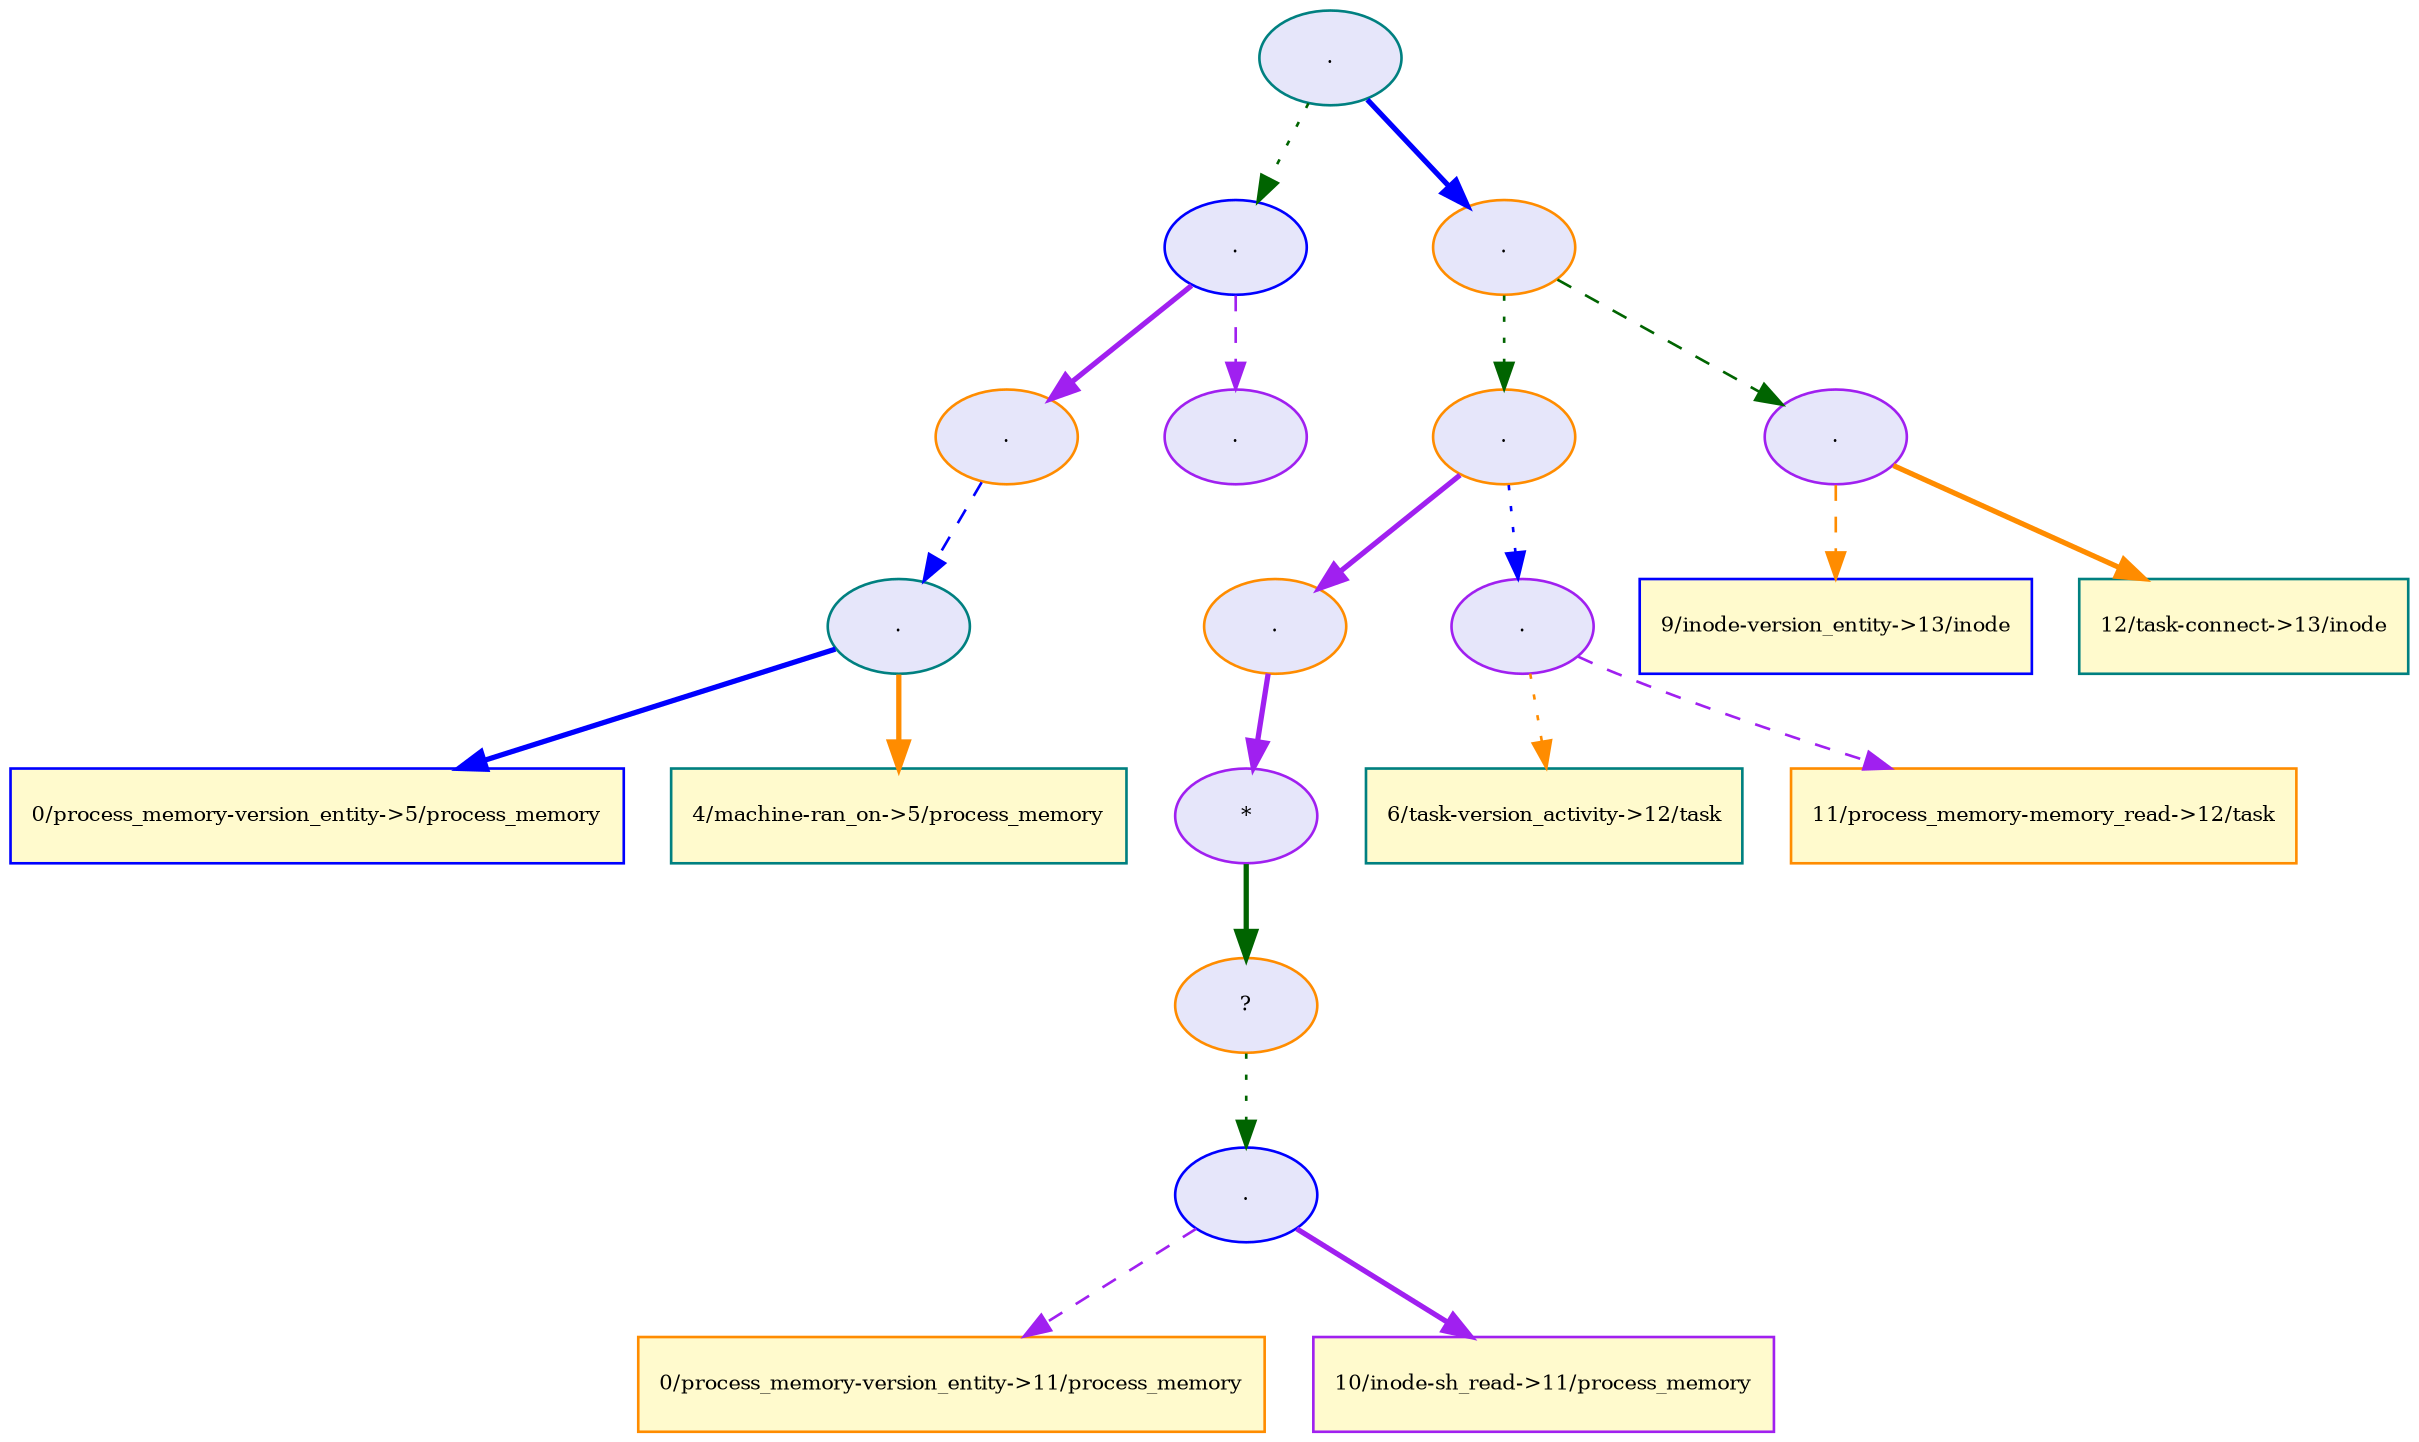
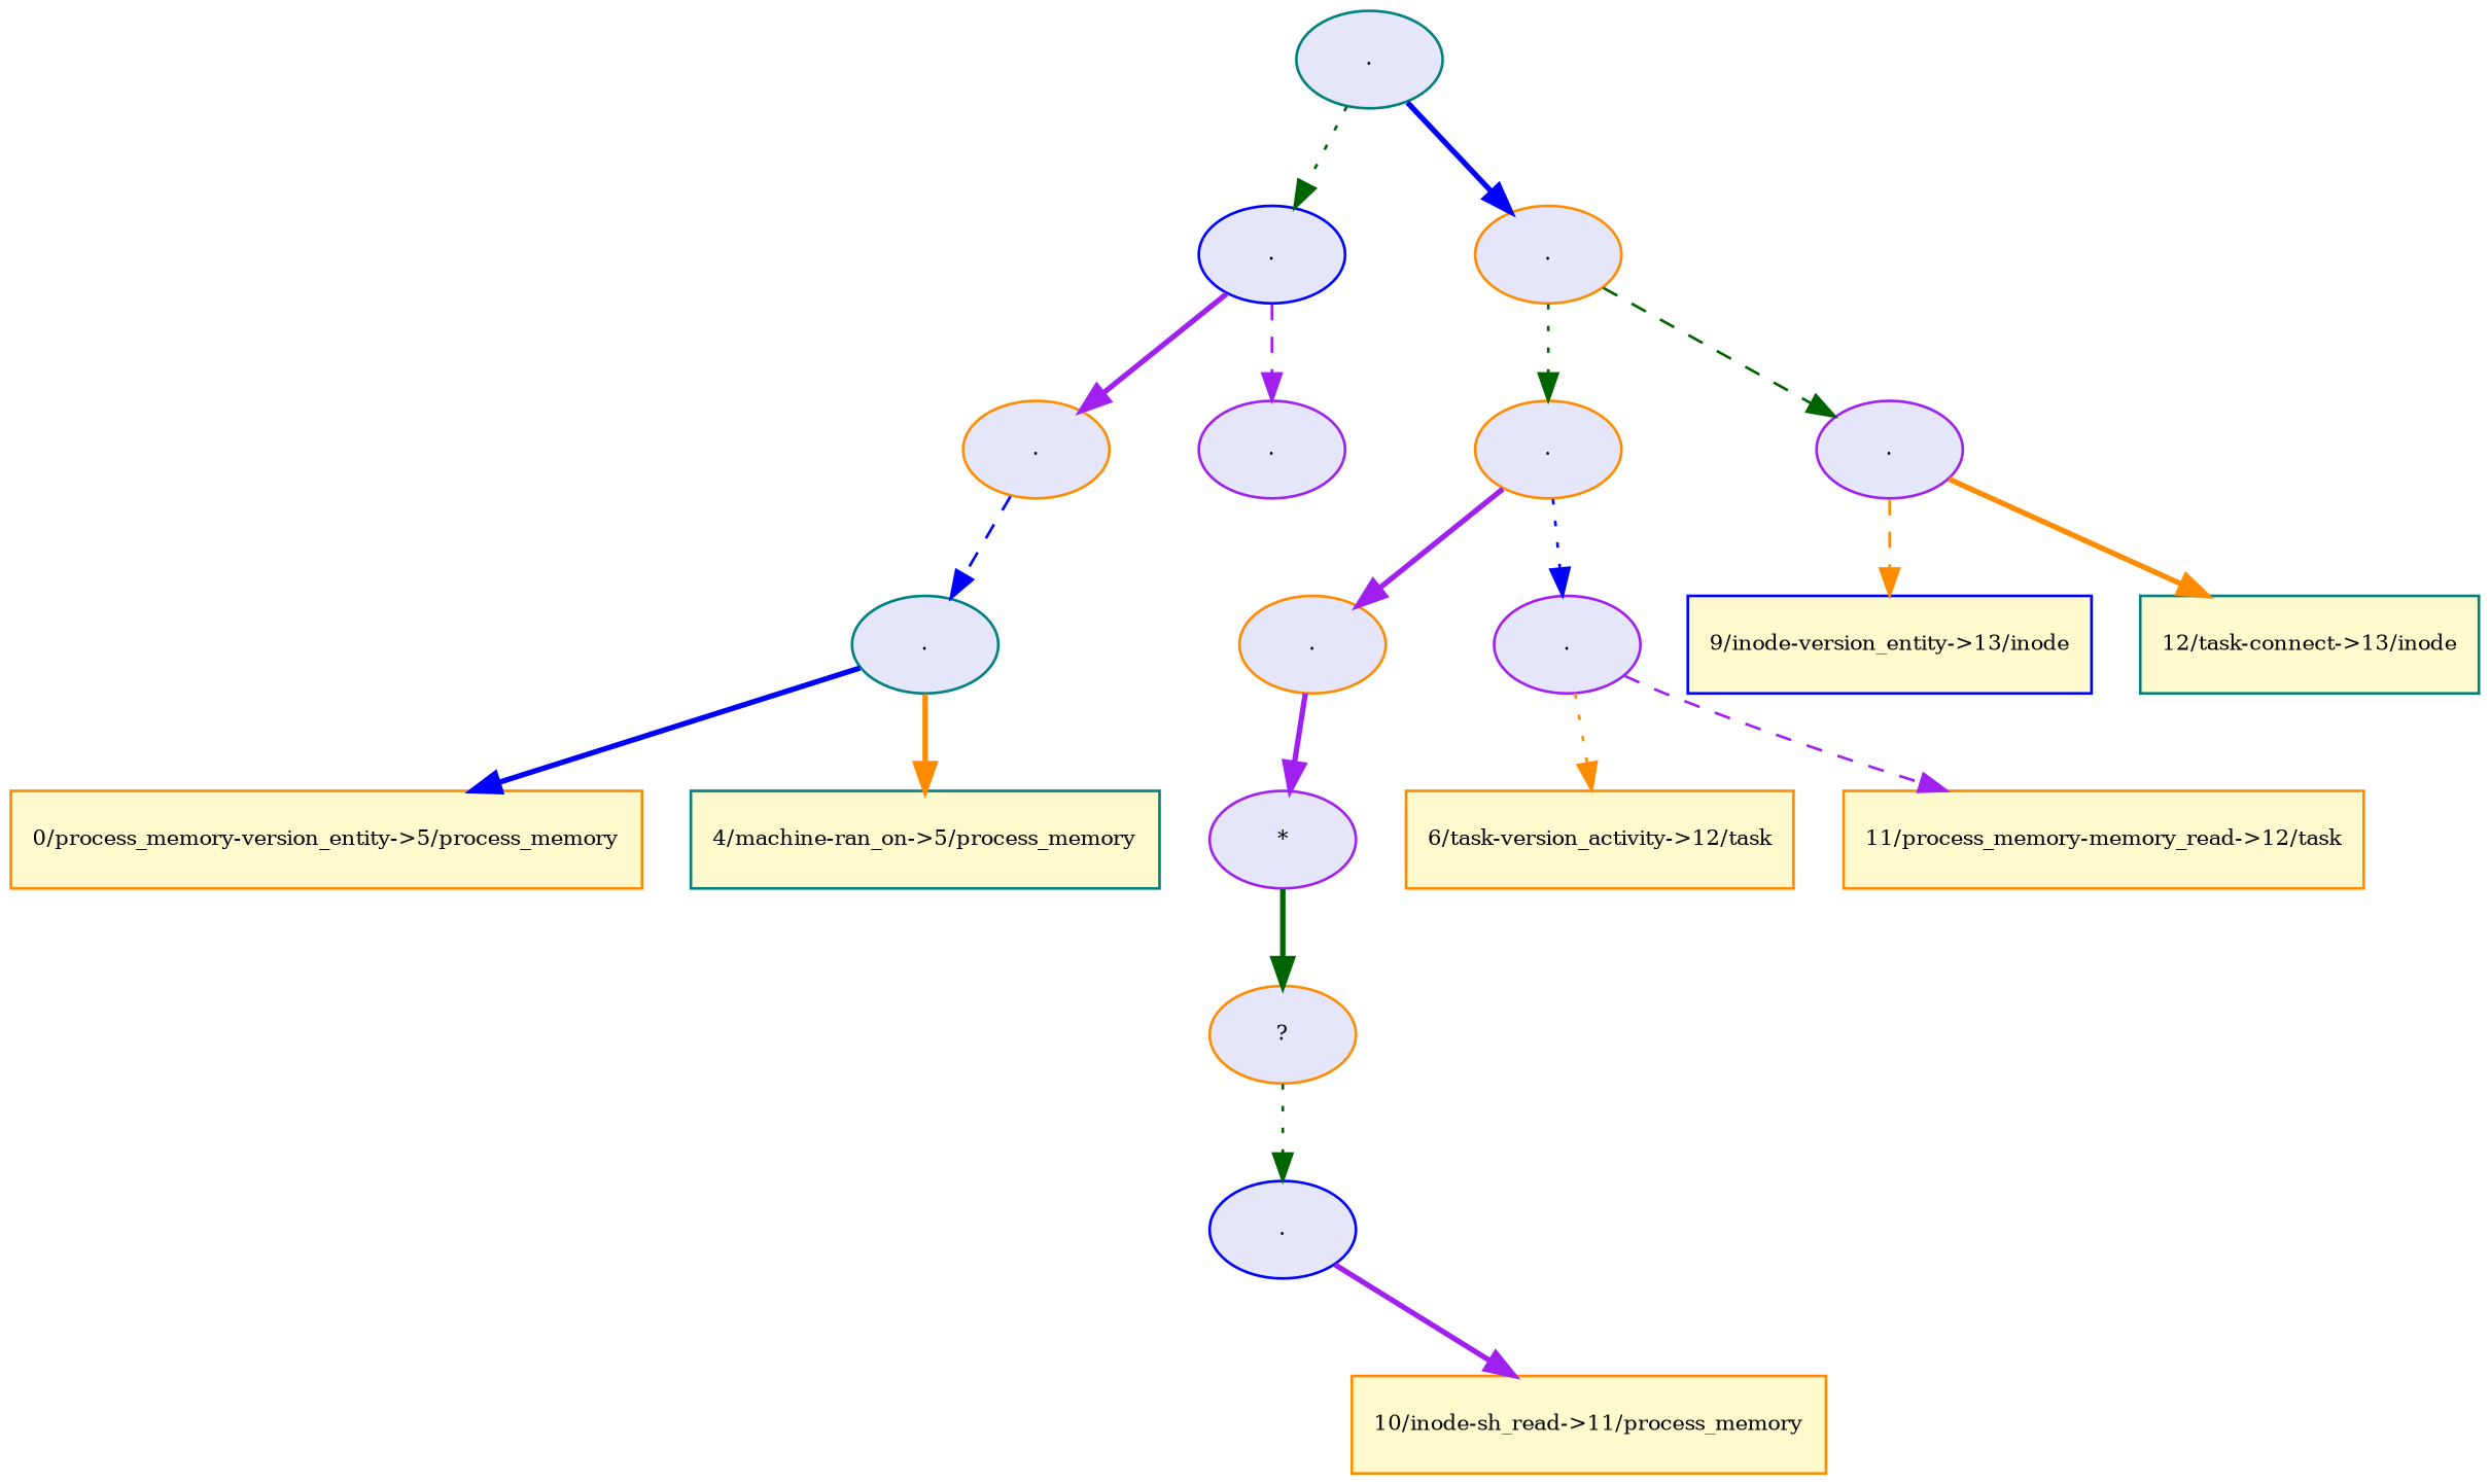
  digraph {
    node [color=darkorange fillcolor="#e6e6fa" fontsize=8 shape=ellipse style=filled]
    edge [color=purple fontsize=8 style=bold]
    n1 [color=teal label="."]
    n2 [color=blue label="."]
    n3 [label="."]
    n4 [label="."]
    n5 [color=purple label="."]
    n6 [label="."]
    n7 [color=purple label="."]
    n8 [color=teal label="."]
-   n9 [color=blue fillcolor="#fffacd" label="0/process_memory-version_entity->5/process_memory" shape=rectangle]
+   n9 [fillcolor="#fffacd" label="0/process_memory-version_entity->5/process_memory" shape=rectangle]
    n10 [color=teal fillcolor="#fffacd" label="4/machine-ran_on->5/process_memory" shape=rectangle]
    n11 [label="."]
    n12 [color=purple label="."]
    n13 [color=blue fillcolor="#fffacd" label="9/inode-version_entity->13/inode" shape=rectangle]
    n14 [color=teal fillcolor="#fffacd" label="12/task-connect->13/inode" shape=rectangle]
    n15 [color=purple label="*"]
-   n16 [color=teal fillcolor="#fffacd" label="6/task-version_activity->12/task" shape=rectangle]
+   n16 [fillcolor="#fffacd" label="6/task-version_activity->12/task" shape=rectangle]
    n17 [fillcolor="#fffacd" label="11/process_memory-memory_read->12/task" shape=rectangle]
    n18 [label="?"]
    n19 [color=blue label="."]
-   n20 [fillcolor="#fffacd" label="0/process_memory-version_entity->11/process_memory" shape=rectangle]
-   n21 [color=purple fillcolor="#fffacd" label="10/inode-sh_read->11/process_memory" shape=rectangle]
+   n21 [fillcolor="#fffacd" label="10/inode-sh_read->11/process_memory" shape=rectangle]
    n1 -> n2 [color=darkgreen style=dotted]
    n1 -> n3 [color=blue]
    n2 -> n4
    n2 -> n5 [style=dashed]
    n3 -> n6 [color=darkgreen style=dotted]
    n3 -> n7 [color=darkgreen style=dashed]
    n4 -> n8 [color=blue style=dashed]
    n6 -> n11
    n6 -> n12 [color=blue style=dotted]
    n7 -> n13 [color=darkorange style=dashed]
    n7 -> n14 [color=darkorange]
    n8 -> n9 [color=blue]
    n8 -> n10 [color=darkorange]
    n11 -> n15
    n12 -> n16 [color=darkorange style=dotted]
    n12 -> n17 [style=dashed]
    n15 -> n18 [color=darkgreen]
    n18 -> n19 [color=darkgreen style=dotted]
-   n19 -> n20 [style=dashed]
    n19 -> n21
  }
